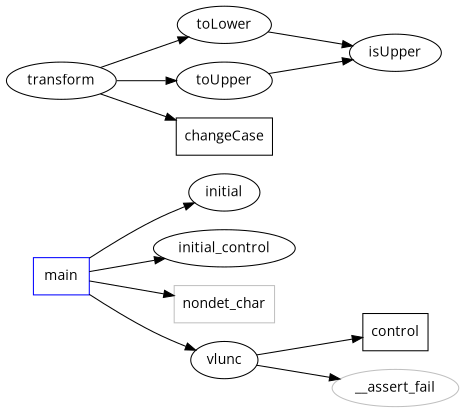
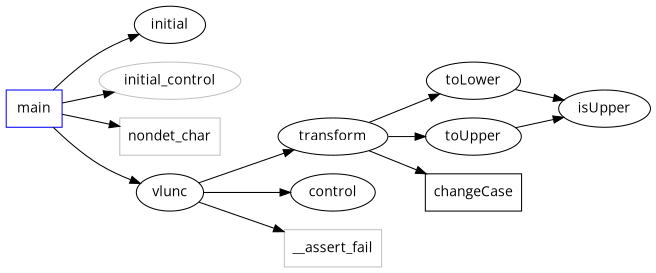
  digraph {
    fontname="Open Sans"
    rankdir=LR
    node [fontname="Open Sans"]
    edge [fontname="Open Sans"]
    main [color=blue shape=box]
    initial
-   initial_control
+   initial_control [color=grey]
    nondet_char [color=grey shape=box]
    vlunc
    transform
-   control [shape=box]
-   __assert_fail [color=grey shape=ellipse]
+   control
+   __assert_fail [color=grey shape=box]
    toLower
    toUpper
    changeCase [shape=box]
    isUpper
    main -> initial
    main -> initial_control
    main -> nondet_char
    main -> vlunc
+   vlunc -> transform
    vlunc -> control
    vlunc -> __assert_fail
    transform -> toLower
    transform -> toUpper
    transform -> changeCase
    toLower -> isUpper
    toUpper -> isUpper
  }
